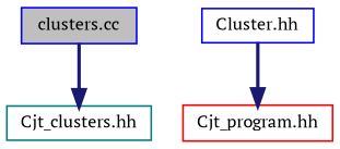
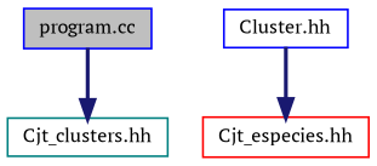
  digraph {
    fontname="PT Serif"
    node [color=blue fillcolor=white fontname="PT Serif" fontsize=10 shape=record style=filled]
    edge [color=midnightblue fontname="PT Serif" fontsize=10 labelfontname=FreeSans labelfontsize=10 style=bold]
-   n1 [fillcolor=grey75 fontcolor=black height=0.2 label="clusters.cc" width=0.4]
+   n1 [fillcolor=grey75 fontcolor=black height=0.2 label="program.cc" width=0.4]
    n2 [color=teal height=0.2 label="Cjt_clusters.hh" width=0.4]
    n3 [height=0.2 label="Cluster.hh" width=0.4]
-   n4 [color=red height=0.2 label="Cjt_program.hh" width=0.4]
+   n4 [color=red height=0.2 label="Cjt_especies.hh" width=0.4]
    n1 -> n2
    n3 -> n4
  }
